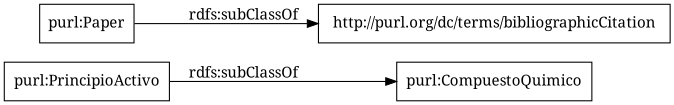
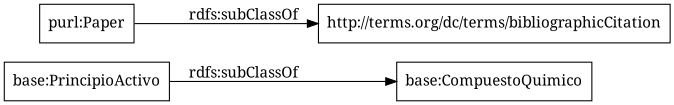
  digraph {
    fontname="Noto Serif"
    rankdir=LR
    node [color=black fontname="Noto Serif" shape=rectangle]
    edge [fontname="Noto Serif"]
-   "base:PrincipioActivo" [label="purl:PrincipioActivo"]
-   "base:CompuestoQuimico" [label="purl:CompuestoQuimico"]
+   "base:PrincipioActivo"
+   "base:CompuestoQuimico"
    n3 [label="purl:Paper"]
-   "http://purl.org/dc/terms/bibliographicCitation"
+   "http://purl.org/dc/terms/bibliographicCitation" [label="http://terms.org/dc/terms/bibliographicCitation"]
    "base:PrincipioActivo" -> "base:CompuestoQuimico" [label="rdfs:subClassOf"]
    n3 -> "http://purl.org/dc/terms/bibliographicCitation" [label="rdfs:subClassOf"]
  }
